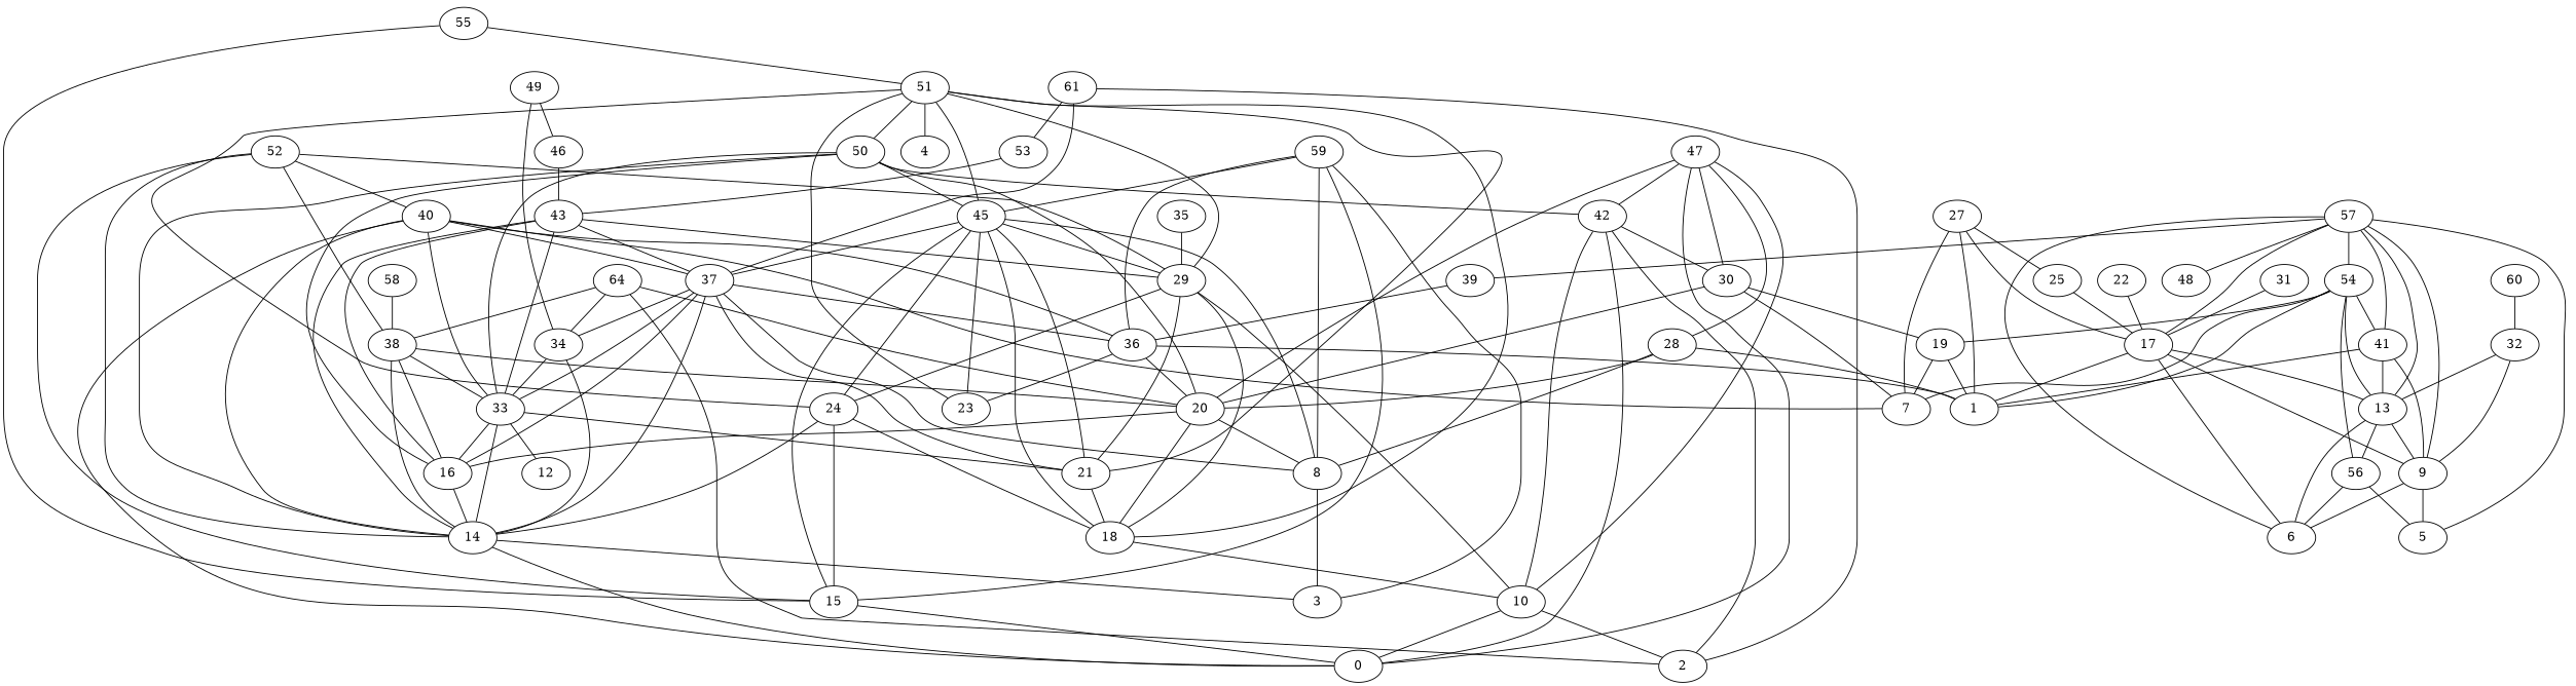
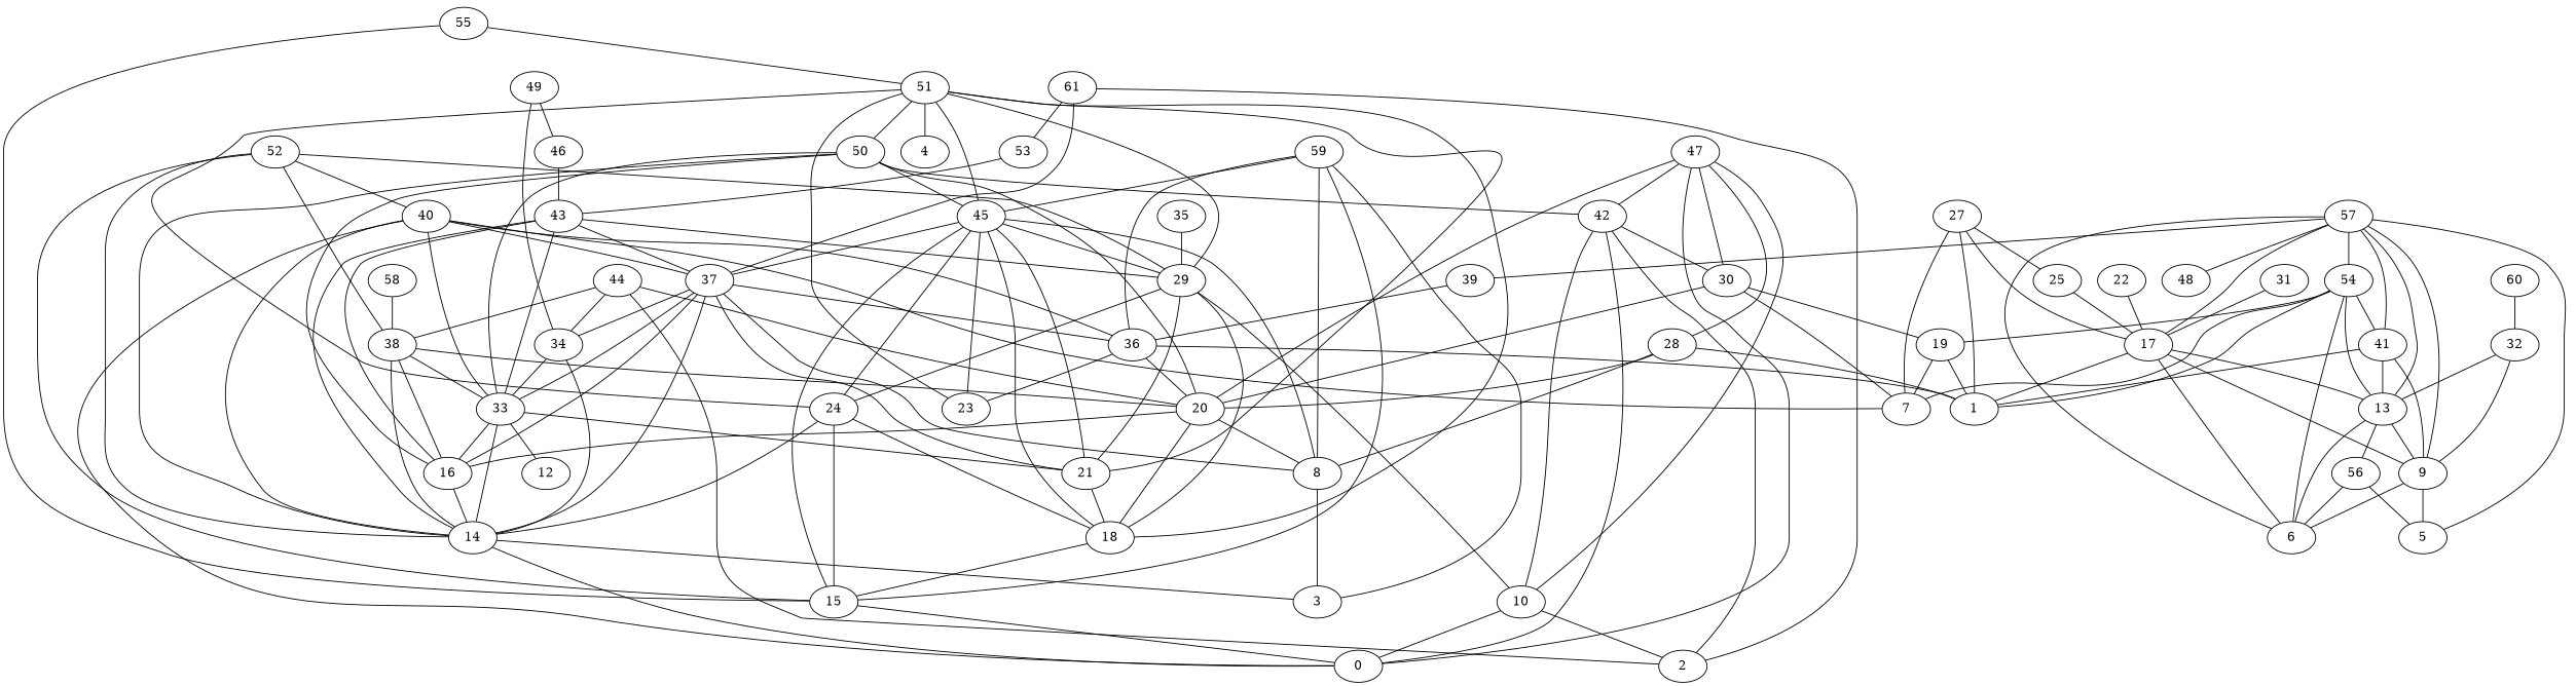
  graph {
    8
    3
    9
    5
    6
    10
    0
    2
    13
    56
    14
    15
    16
    17
    1
    18
    19
    7
    20
    21
    22
    24
    25
    27
    28
    29
    30
    31
    32
    33
    12
    34
    35
    36
    23
    37
    38
    39
    40
    41
    42
    43
-   44 [label=64]
+   44
    45
    46
    47
    49
    50
    51
    4
    52
    53
    54
    55
    57
    48
    58
    59
    60
    61
    8 -- 3
    9 -- 5
    9 -- 6
    10 -- 0
    10 -- 2
    13 -- 9
    13 -- 6
    13 -- 56
    56 -- 5
    56 -- 6
    14 -- 3
    14 -- 0
    15 -- 0
    16 -- 14
    17 -- 9
    17 -- 6
    17 -- 13
    17 -- 1
-   18 -- 10
+   18 -- 15
    19 -- 1
    19 -- 7
    20 -- 8
    20 -- 16
    20 -- 18
    21 -- 18
    22 -- 17
    24 -- 14
    24 -- 15
    24 -- 18
    25 -- 17
    27 -- 17
    27 -- 1
    27 -- 7
    27 -- 25
    28 -- 8
    28 -- 1
    28 -- 20
    29 -- 10
    29 -- 18
    29 -- 21
    29 -- 24
    30 -- 19
    30 -- 7
    30 -- 20
    31 -- 17
    32 -- 9
    32 -- 13
    33 -- 14
    33 -- 16
    33 -- 21
    33 -- 12
    34 -- 14
    34 -- 33
    35 -- 29
    36 -- 1
    36 -- 20
    36 -- 23
    37 -- 8
    37 -- 14
    37 -- 16
    37 -- 21
    37 -- 33
    37 -- 34
    37 -- 36
    38 -- 14
    38 -- 16
    38 -- 20
    38 -- 33
    39 -- 36
    40 -- 0
    40 -- 14
    40 -- 7
    40 -- 33
    40 -- 36
    40 -- 37
    41 -- 9
    41 -- 13
    41 -- 1
    42 -- 10
    42 -- 0
    42 -- 2
    42 -- 30
    43 -- 14
    43 -- 16
    43 -- 29
    43 -- 33
    43 -- 37
    44 -- 2
    44 -- 20
    44 -- 34
    44 -- 38
    45 -- 8
    45 -- 15
    45 -- 18
    45 -- 21
    45 -- 24
    45 -- 29
    45 -- 23
    45 -- 37
    46 -- 43
    47 -- 10
    47 -- 0
    47 -- 20
    47 -- 28
    47 -- 30
    47 -- 42
    49 -- 34
    49 -- 46
    50 -- 14
    50 -- 16
    50 -- 20
    50 -- 33
    50 -- 42
    50 -- 45
    51 -- 18
    51 -- 21
    51 -- 24
    51 -- 29
    51 -- 23
    51 -- 45
    51 -- 50
    51 -- 4
    52 -- 14
    52 -- 15
    52 -- 29
    52 -- 38
    52 -- 40
    53 -- 43
-   54 -- 56
+   54 -- 6
    54 -- 13
    54 -- 1
    54 -- 19
    54 -- 7
    54 -- 41
    55 -- 15
    55 -- 51
    57 -- 9
    57 -- 5
    57 -- 6
    57 -- 13
    57 -- 17
    57 -- 39
    57 -- 41
    57 -- 54
    57 -- 48
    58 -- 38
    59 -- 8
    59 -- 3
    59 -- 15
    59 -- 36
    59 -- 45
    60 -- 32
    61 -- 2
    61 -- 37
    61 -- 53
  }
